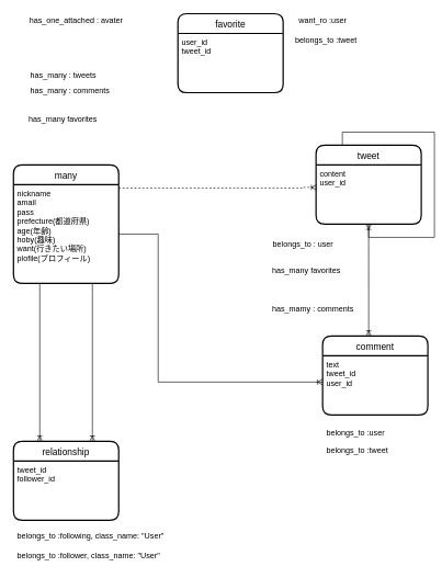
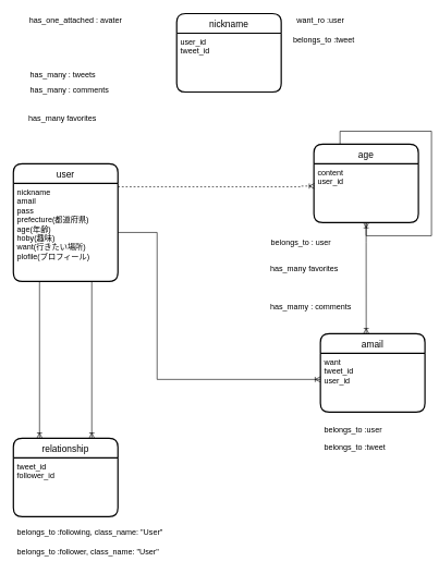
  <mxCell id="0" />
  <mxCell id="1" parent="0" />
  <mxCell id="2" style="edgeStyle=orthogonalEdgeStyle;rounded=0;orthogonalLoop=1;jettySize=auto;html=1;endArrow=ERoneToMany;endFill=0;entryX=0.006;entryY=0.378;entryDx=0;entryDy=0;entryPerimeter=0;dashed=1;" parent="1" source="3" target="7" edge="1"><mxGeometry relative="1" as="geometry"><mxPoint x="470" y="285" as="targetPoint" /><Array as="points"><mxPoint x="460" y="285" /></Array></mxGeometry></mxCell>
- <mxCell id="3" value="many" style="swimlane;childLayout=stackLayout;horizontal=1;startSize=30;horizontalStack=0;rounded=1;fontSize=14;fontStyle=0;strokeWidth=2;resizeParent=0;resizeLast=1;shadow=0;dashed=0;align=center;" parent="1" vertex="1"><mxGeometry x="20" y="250" width="160" height="180" as="geometry" /></mxCell>
+ <mxCell id="3" value="user" style="swimlane;childLayout=stackLayout;horizontal=1;startSize=30;horizontalStack=0;rounded=1;fontSize=14;fontStyle=0;strokeWidth=2;resizeParent=0;resizeLast=1;shadow=0;dashed=0;align=center;" parent="1" vertex="1"><mxGeometry x="20" y="250" width="160" height="180" as="geometry" /></mxCell>
  <mxCell id="4" value="nickname&#10;amail&#10;pass&#10;prefecture(都道府県)&#10;age(年齢)&#10;hoby(趣味)&#10;want(行きたい場所)&#10;plofile(プロフィール)&#10;&#10;" style="align=left;strokeColor=none;fillColor=none;spacingLeft=4;fontSize=12;verticalAlign=top;resizable=0;rotatable=0;part=1;" parent="3" vertex="1"><mxGeometry y="30" width="160" height="150" as="geometry" /></mxCell>
  <mxCell id="5" style="edgeStyle=orthogonalEdgeStyle;rounded=0;orthogonalLoop=1;jettySize=auto;html=1;exitX=0.25;exitY=0;exitDx=0;exitDy=0;endArrow=ERoneToMany;endFill=0;" edge="1" parent="1" source="6" target="7"><mxGeometry relative="1" as="geometry" /></mxCell>
- <mxCell id="6" value="tweet" style="swimlane;childLayout=stackLayout;horizontal=1;startSize=30;horizontalStack=0;rounded=1;fontSize=14;fontStyle=0;strokeWidth=2;resizeParent=0;resizeLast=1;shadow=0;dashed=0;align=center;" parent="1" vertex="1"><mxGeometry x="480" y="220" width="160" height="120" as="geometry" /></mxCell>
+ <mxCell id="6" value="age" style="swimlane;childLayout=stackLayout;horizontal=1;startSize=30;horizontalStack=0;rounded=1;fontSize=14;fontStyle=0;strokeWidth=2;resizeParent=0;resizeLast=1;shadow=0;dashed=0;align=center;" parent="1" vertex="1"><mxGeometry x="480" y="220" width="160" height="120" as="geometry" /></mxCell>
  <mxCell id="7" value="content&#10;user_id" style="align=left;strokeColor=none;fillColor=none;spacingLeft=4;fontSize=12;verticalAlign=top;resizable=0;rotatable=0;part=1;" parent="6" vertex="1"><mxGeometry y="30" width="160" height="90" as="geometry" /></mxCell>
- <mxCell id="8" value="comment" style="swimlane;childLayout=stackLayout;horizontal=1;startSize=30;horizontalStack=0;rounded=1;fontSize=14;fontStyle=0;strokeWidth=2;resizeParent=0;resizeLast=1;shadow=0;dashed=0;align=center;" parent="1" vertex="1"><mxGeometry x="490" y="510" width="160" height="120" as="geometry" /></mxCell>
- <mxCell id="9" value="text&#10;tweet_id&#10;user_id" style="align=left;strokeColor=none;fillColor=none;spacingLeft=4;fontSize=12;verticalAlign=top;resizable=0;rotatable=0;part=1;" parent="8" vertex="1"><mxGeometry y="30" width="160" height="90" as="geometry" /></mxCell>
+ <mxCell id="8" value="amail" style="swimlane;childLayout=stackLayout;horizontal=1;startSize=30;horizontalStack=0;rounded=1;fontSize=14;fontStyle=0;strokeWidth=2;resizeParent=0;resizeLast=1;shadow=0;dashed=0;align=center;" parent="1" vertex="1"><mxGeometry x="490" y="510" width="160" height="120" as="geometry" /></mxCell>
+ <mxCell id="9" value="want&#10;tweet_id&#10;user_id" style="align=left;strokeColor=none;fillColor=none;spacingLeft=4;fontSize=12;verticalAlign=top;resizable=0;rotatable=0;part=1;" parent="8" vertex="1"><mxGeometry y="30" width="160" height="90" as="geometry" /></mxCell>
  <mxCell id="10" style="edgeStyle=orthogonalEdgeStyle;rounded=0;orthogonalLoop=1;jettySize=auto;html=1;entryX=0.438;entryY=0;entryDx=0;entryDy=0;entryPerimeter=0;endArrow=ERoneToMany;endFill=0;" parent="1" source="7" target="8" edge="1"><mxGeometry relative="1" as="geometry"><Array as="points"><mxPoint x="560" y="370" /><mxPoint x="560" y="370" /></Array></mxGeometry></mxCell>
  <mxCell id="11" style="edgeStyle=orthogonalEdgeStyle;rounded=0;orthogonalLoop=1;jettySize=auto;html=1;endArrow=ERoneToMany;endFill=0;" parent="1" source="4" edge="1"><mxGeometry relative="1" as="geometry"><mxPoint x="490" y="580" as="targetPoint" /><Array as="points"><mxPoint x="240" y="355" /><mxPoint x="240" y="580" /></Array></mxGeometry></mxCell>
  <mxCell id="12" value="belongs_to : user" style="text;html=1;align=center;verticalAlign=middle;resizable=0;points=[];autosize=1;" parent="1" vertex="1"><mxGeometry x="405" y="360" width="110" height="20" as="geometry" /></mxCell>
  <mxCell id="13" value="has_mamy : comments" style="text;html=1;align=center;verticalAlign=middle;resizable=0;points=[];autosize=1;" parent="1" vertex="1"><mxGeometry x="405" y="460" width="140" height="20" as="geometry" /></mxCell>
  <mxCell id="14" value="relationship" style="swimlane;childLayout=stackLayout;horizontal=1;startSize=30;horizontalStack=0;rounded=1;fontSize=14;fontStyle=0;strokeWidth=2;resizeParent=0;resizeLast=1;shadow=0;dashed=0;align=center;" parent="1" vertex="1"><mxGeometry x="20" y="670" width="160" height="120" as="geometry" /></mxCell>
  <mxCell id="15" value="tweet_id&#10;follower_id" style="align=left;strokeColor=none;fillColor=none;spacingLeft=4;fontSize=12;verticalAlign=top;resizable=0;rotatable=0;part=1;" parent="14" vertex="1"><mxGeometry y="30" width="160" height="90" as="geometry" /></mxCell>
  <mxCell id="16" value="has_many : tweets" style="text;strokeColor=none;fillColor=none;align=left;verticalAlign=top;spacingLeft=4;spacingRight=4;overflow=hidden;rotatable=0;points=[[0,0.5],[1,0.5]];portConstraint=eastwest;" parent="1" vertex="1"><mxGeometry x="40" y="100" width="140" height="26" as="geometry" /></mxCell>
  <mxCell id="17" value="&lt;div style=&quot;color: rgb(212 , 212 , 212) ; background-color: rgb(30 , 30 , 30) ; font-family: &amp;#34;menlo&amp;#34; , &amp;#34;monaco&amp;#34; , &amp;#34;courier new&amp;#34; , monospace ; line-height: 18px&quot;&gt;&lt;br&gt;&lt;/div&gt;" style="text;html=1;align=center;verticalAlign=middle;resizable=0;points=[];autosize=1;" parent="1" vertex="1"><mxGeometry x="105" y="130" width="20" height="20" as="geometry" /></mxCell>
  <mxCell id="18" value="has_many : comments" style="text;strokeColor=none;fillColor=none;align=left;verticalAlign=top;spacingLeft=4;spacingRight=4;overflow=hidden;rotatable=0;points=[[0,0.5],[1,0.5]];portConstraint=eastwest;" parent="1" vertex="1"><mxGeometry x="40" y="124" width="150" height="26" as="geometry" /></mxCell>
  <mxCell id="19" value="belongs_to :following, class_name: &quot;User&quot;" style="text;strokeColor=none;fillColor=none;align=left;verticalAlign=top;spacingLeft=4;spacingRight=4;overflow=hidden;rotatable=0;points=[[0,0.5],[1,0.5]];portConstraint=eastwest;" parent="1" vertex="1"><mxGeometry x="20" y="800" width="250" height="26" as="geometry" /></mxCell>
  <mxCell id="20" value="belongs_to :follower, class_name: &quot;User&quot;" style="text;strokeColor=none;fillColor=none;align=left;verticalAlign=top;spacingLeft=4;spacingRight=4;overflow=hidden;rotatable=0;points=[[0,0.5],[1,0.5]];portConstraint=eastwest;" parent="1" vertex="1"><mxGeometry x="20" y="830" width="310" height="26" as="geometry" /></mxCell>
  <mxCell id="21" style="edgeStyle=orthogonalEdgeStyle;rounded=0;orthogonalLoop=1;jettySize=auto;html=1;exitX=0.25;exitY=1;exitDx=0;exitDy=0;startArrow=none;startFill=0;endArrow=ERoneToMany;endFill=0;entryX=0.25;entryY=0;entryDx=0;entryDy=0;" parent="1" source="4" target="14" edge="1"><mxGeometry relative="1" as="geometry"><mxPoint x="60.333" y="660" as="targetPoint" /></mxGeometry></mxCell>
  <mxCell id="22" style="edgeStyle=orthogonalEdgeStyle;rounded=0;orthogonalLoop=1;jettySize=auto;html=1;exitX=0.75;exitY=1;exitDx=0;exitDy=0;entryX=0.75;entryY=0;entryDx=0;entryDy=0;startArrow=none;startFill=0;endArrow=ERoneToMany;endFill=0;" parent="1" source="4" target="14" edge="1"><mxGeometry relative="1" as="geometry" /></mxCell>
  <mxCell id="23" value="belongs_to :user" style="text;strokeColor=none;fillColor=none;align=left;verticalAlign=top;spacingLeft=4;spacingRight=4;overflow=hidden;rotatable=0;points=[[0,0.5],[1,0.5]];portConstraint=eastwest;" parent="1" vertex="1"><mxGeometry x="490" y="644" width="110" height="26" as="geometry" /></mxCell>
  <mxCell id="24" value="belongs_to :tweet" style="text;strokeColor=none;fillColor=none;align=left;verticalAlign=top;spacingLeft=4;spacingRight=4;overflow=hidden;rotatable=0;points=[[0,0.5],[1,0.5]];portConstraint=eastwest;" parent="1" vertex="1"><mxGeometry x="490" y="670" width="140" height="26" as="geometry" /></mxCell>
  <mxCell id="25" value="&lt;div style=&quot;color: rgb(212 , 212 , 212) ; background-color: rgb(30 , 30 , 30) ; font-family: &amp;#34;menlo&amp;#34; , &amp;#34;monaco&amp;#34; , &amp;#34;courier new&amp;#34; , monospace ; line-height: 18px&quot;&gt;&lt;p class=&quot;p1&quot; style=&quot;margin: 0px ; font-stretch: normal ; line-height: normal ; font-family: &amp;#34;helvetica neue&amp;#34; ; color: rgb(0 , 0 , 0)&quot;&gt;&lt;br&gt;&lt;/p&gt;&lt;/div&gt;" style="text;html=1;align=center;verticalAlign=middle;resizable=0;points=[];autosize=1;" parent="1" vertex="1"><mxGeometry x="465" y="103" width="20" height="20" as="geometry" /></mxCell>
  <mxCell id="26" value="has_one_attached : avater" style="text;html=1;align=center;verticalAlign=middle;resizable=0;points=[];autosize=1;" parent="1" vertex="1"><mxGeometry x="35" y="20" width="160" height="20" as="geometry" /></mxCell>
- <mxCell id="27" value="favorite" style="swimlane;childLayout=stackLayout;horizontal=1;startSize=30;horizontalStack=0;rounded=1;fontSize=14;fontStyle=0;strokeWidth=2;resizeParent=0;resizeLast=1;shadow=0;dashed=0;align=center;" vertex="1" parent="1"><mxGeometry x="270" y="20" width="160" height="120" as="geometry" /></mxCell>
+ <mxCell id="27" value="nickname" style="swimlane;childLayout=stackLayout;horizontal=1;startSize=30;horizontalStack=0;rounded=1;fontSize=14;fontStyle=0;strokeWidth=2;resizeParent=0;resizeLast=1;shadow=0;dashed=0;align=center;" vertex="1" parent="1"><mxGeometry x="270" y="20" width="160" height="120" as="geometry" /></mxCell>
  <mxCell id="28" value="user_id&#10;tweet_id" style="align=left;strokeColor=none;fillColor=none;spacingLeft=4;fontSize=12;verticalAlign=top;resizable=0;rotatable=0;part=1;" vertex="1" parent="27"><mxGeometry y="30" width="160" height="90" as="geometry" /></mxCell>
  <mxCell id="29" value="has_many favorites" style="text;html=1;align=center;verticalAlign=middle;resizable=0;points=[];autosize=1;" vertex="1" parent="1"><mxGeometry x="35" y="170" width="120" height="20" as="geometry" /></mxCell>
  <mxCell id="30" value="&lt;span style=&quot;color: rgba(0 , 0 , 0 , 0) ; font-family: monospace ; font-size: 0px&quot;&gt;%3CmxGraphModel%3E%3Croot%3E%3CmxCell%20id%3D%220%22%2F%3E%3CmxCell%20id%3D%221%22%20parent%3D%220%22%2F%3E%3CmxCell%20id%3D%222%22%20value%3D%22has_many%20favorites%22%20style%3D%22text%3Bhtml%3D1%3Balign%3Dcenter%3BverticalAlign%3Dmiddle%3Bresizable%3D0%3Bpoints%3D%5B%5D%3Bautosize%3D1%3B%22%20vertex%3D%221%22%20parent%3D%221%22%3E%3CmxGeometry%20x%3D%2265%22%20y%3D%22180%22%20width%3D%22120%22%20height%3D%2220%22%20as%3D%22geometry%22%2F%3E%3C%2FmxCell%3E%3C%2Froot%3E%3C%2FmxGraphModel%3E&lt;/span&gt;" style="text;html=1;align=center;verticalAlign=middle;resizable=0;points=[];autosize=1;" vertex="1" parent="1"><mxGeometry x="430" y="400" width="20" height="20" as="geometry" /></mxCell>
  <mxCell id="31" value="has_many favorites" style="text;html=1;align=center;verticalAlign=middle;resizable=0;points=[];autosize=1;" vertex="1" parent="1"><mxGeometry x="405" y="400" width="120" height="20" as="geometry" /></mxCell>
  <mxCell id="32" value="want_ro :user" style="text;html=1;align=center;verticalAlign=middle;resizable=0;points=[];autosize=1;" vertex="1" parent="1"><mxGeometry x="440" y="20" width="100" height="20" as="geometry" /></mxCell>
  <mxCell id="33" value="belongs_to :tweet" style="text;html=1;align=center;verticalAlign=middle;resizable=0;points=[];autosize=1;" vertex="1" parent="1"><mxGeometry x="440" y="50" width="110" height="20" as="geometry" /></mxCell>
